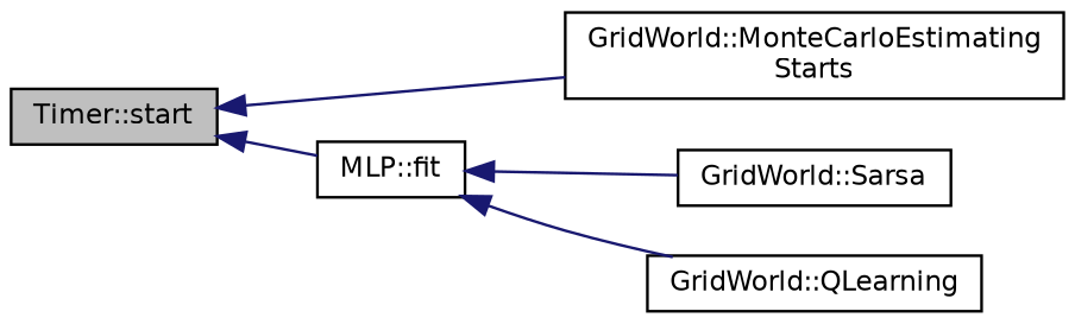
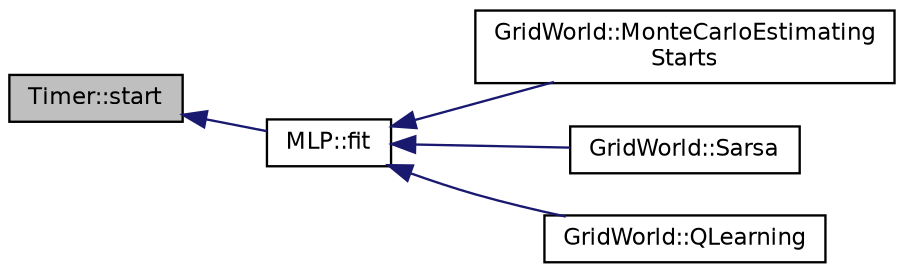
  digraph {
    rankdir=LR
    node [color=black fontname=Helvetica fontsize=10 shape=record]
    edge [color=midnightblue dir=back fontname=Helvetica fontsize=10 labelfontname=Helvetica labelfontsize=10 style=solid]
    n1 [fillcolor=grey75 fontcolor=black height=0.2 label="Timer::start" style=filled width=0.4]
    n2 [height=0.2 label="GridWorld::MonteCarloEstimating\lStarts" width=0.4]
    n3 [height=0.2 label="MLP::fit" width=0.4]
    n4 [height=0.2 label="GridWorld::Sarsa" width=0.4]
    n5 [height=0.2 label="GridWorld::QLearning" width=0.4]
-   n1 -> n2
+   n3 -> n2
    n1 -> n3
    n3 -> n4
    n3 -> n5
  }
